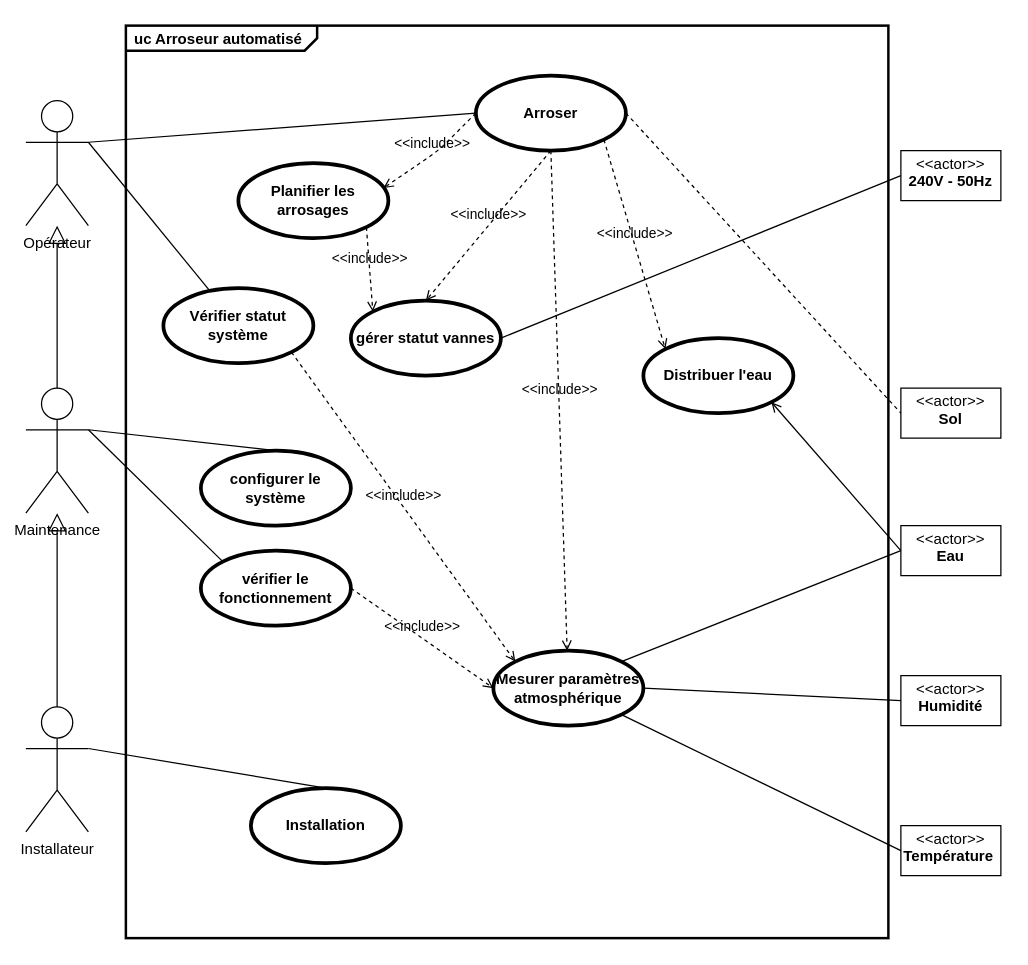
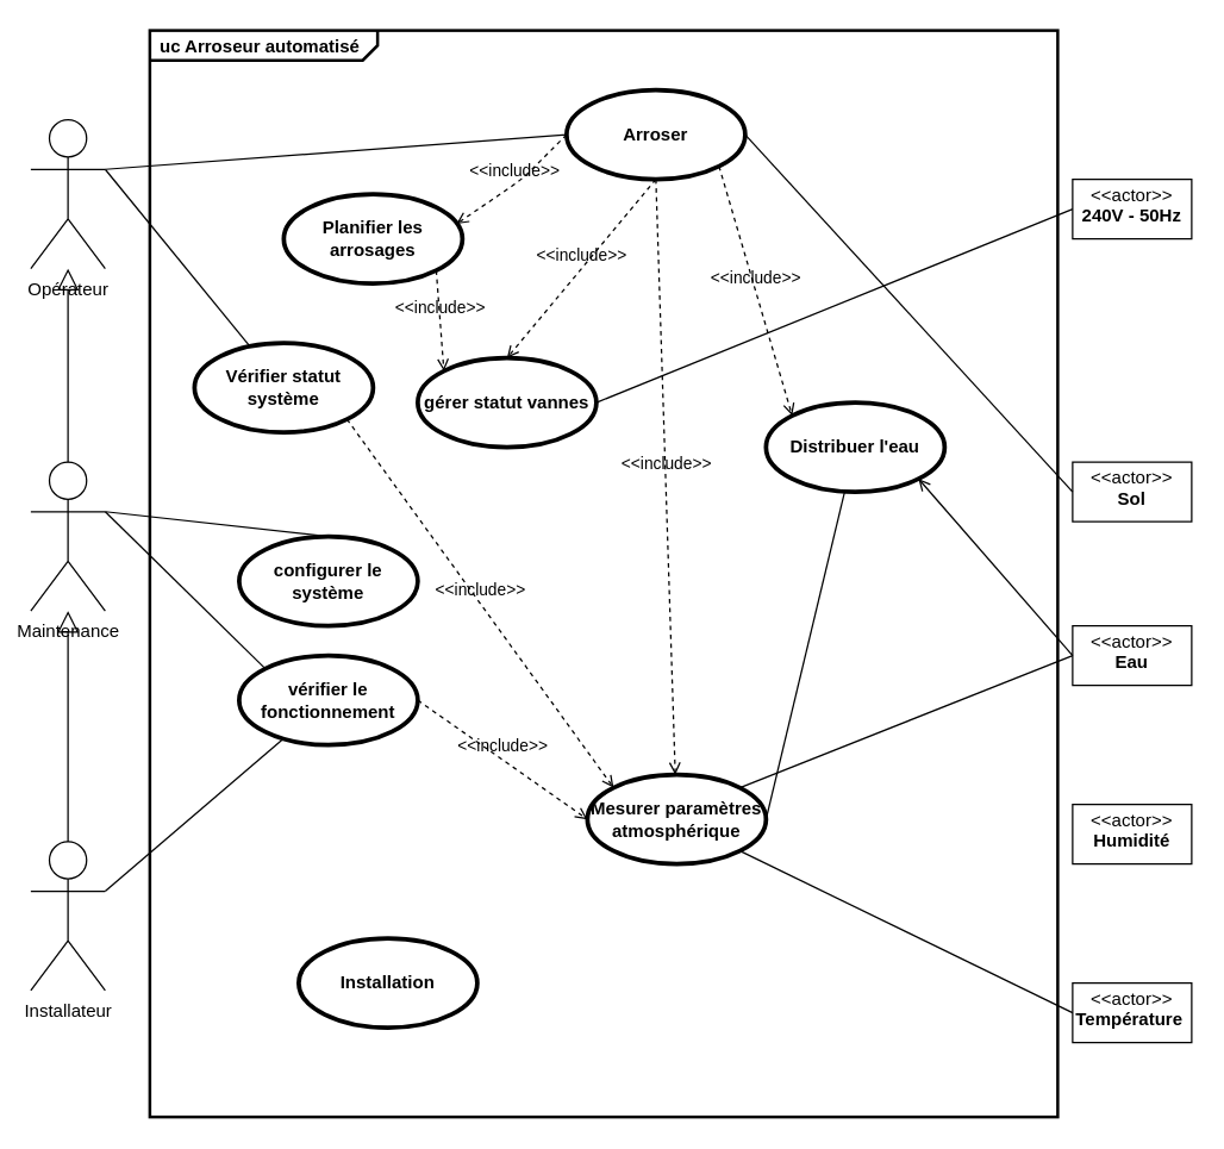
  <mxCell id="0" />
  <mxCell id="1" parent="0" />
  <mxCell id="2" value="&lt;p style=&quot;margin: 0px ; margin-top: 4px ; margin-left: 7px ; text-align: left&quot;&gt;&lt;b&gt;uc Arroseur automatisé&lt;/b&gt;&lt;/p&gt;" style="html=1;shape=mxgraph.sysml.package;overflow=fill;labelX=153;strokeWidth=2;align=center;" parent="1" vertex="1"><mxGeometry x="100" y="20" width="610" height="730" as="geometry" /></mxCell>
  <mxCell id="3" value="Opérateur" style="shape=umlActor;html=1;verticalLabelPosition=bottom;verticalAlign=top;align=center;" parent="1" vertex="1"><mxGeometry x="20" y="80" width="50" height="100" as="geometry" /></mxCell>
  <mxCell id="4" value="&lt;p style=&quot;margin: 0px ; margin-top: 4px ; text-align: center&quot;&gt;&amp;lt;&amp;lt;actor&amp;gt;&amp;gt;&lt;br&gt;&lt;b&gt;240V - 50Hz&lt;/b&gt;&lt;/p&gt;&lt;p style=&quot;margin: 0px ; margin-top: 4px ; text-align: center&quot;&gt;&lt;b&gt;&lt;br&gt;&lt;/b&gt;&lt;/p&gt;" style="shape=rect;html=1;overflow=fill;html=1;whiteSpace=wrap;align=center;" parent="1" vertex="1"><mxGeometry x="720" y="120" width="80" height="40" as="geometry" /></mxCell>
  <mxCell id="5" value="&lt;p style=&quot;margin: 0px ; margin-top: 4px ; text-align: center&quot;&gt;&amp;lt;&amp;lt;actor&amp;gt;&amp;gt;&lt;br&gt;&lt;b&gt;Eau&lt;/b&gt;&lt;/p&gt;" style="shape=rect;html=1;overflow=fill;html=1;whiteSpace=wrap;align=center;" parent="1" vertex="1"><mxGeometry x="720" y="420" width="80" height="40" as="geometry" /></mxCell>
  <mxCell id="6" value="&lt;p style=&quot;margin: 0px ; margin-top: 4px ; text-align: center&quot;&gt;&amp;lt;&amp;lt;actor&amp;gt;&amp;gt;&lt;br&gt;&lt;b&gt;Humidité&lt;/b&gt;&lt;/p&gt;" style="shape=rect;html=1;overflow=fill;html=1;whiteSpace=wrap;align=center;" parent="1" vertex="1"><mxGeometry x="720" y="540" width="80" height="40" as="geometry" /></mxCell>
  <mxCell id="7" value="&lt;p style=&quot;margin: 0px ; margin-top: 4px ; text-align: center&quot;&gt;&amp;lt;&amp;lt;actor&amp;gt;&amp;gt;&lt;br&gt;&lt;b&gt;Température&amp;nbsp;&lt;/b&gt;&lt;/p&gt;" style="shape=rect;html=1;overflow=fill;html=1;whiteSpace=wrap;align=center;" parent="1" vertex="1"><mxGeometry x="720" y="660" width="80" height="40" as="geometry" /></mxCell>
  <mxCell id="8" value="Installateur" style="shape=umlActor;html=1;verticalLabelPosition=bottom;verticalAlign=top;align=center;" parent="1" vertex="1"><mxGeometry x="20" y="565" width="50" height="100" as="geometry" /></mxCell>
  <mxCell id="9" value="Maintenance" style="shape=umlActor;html=1;verticalLabelPosition=bottom;verticalAlign=top;align=center;" parent="1" vertex="1"><mxGeometry x="20" y="310" width="50" height="100" as="geometry" /></mxCell>
  <mxCell id="10" value="" style="edgeStyle=none;html=1;endArrow=block;endFill=0;endSize=12;verticalAlign=bottom;exitX=0.5;exitY=0;exitDx=0;exitDy=0;exitPerimeter=0;" edge="1" parent="1" source="8" target="9"><mxGeometry width="160" relative="1" as="geometry"><mxPoint x="50" y="490" as="sourcePoint" /><mxPoint x="60" y="430" as="targetPoint" /></mxGeometry></mxCell>
  <mxCell id="11" value="" style="edgeStyle=none;html=1;endArrow=block;endFill=0;endSize=12;verticalAlign=bottom;exitX=0.5;exitY=0;exitDx=0;exitDy=0;exitPerimeter=0;" edge="1" parent="1" source="9" target="3"><mxGeometry width="160" relative="1" as="geometry"><mxPoint x="44.5" y="290" as="sourcePoint" /><mxPoint x="44.5" y="210" as="targetPoint" /></mxGeometry></mxCell>
  <mxCell id="12" value="Mesurer paramètres atmosphérique" style="shape=ellipse;html=1;strokeWidth=3;fontStyle=1;whiteSpace=wrap;align=center;perimeter=ellipsePerimeter;" vertex="1" parent="1"><mxGeometry x="394" y="520" width="120" height="60" as="geometry" /></mxCell>
  <mxCell id="13" value="Distribuer l'eau" style="shape=ellipse;html=1;strokeWidth=3;fontStyle=1;whiteSpace=wrap;align=center;perimeter=ellipsePerimeter;" vertex="1" parent="1"><mxGeometry x="514" y="270" width="120" height="60" as="geometry" /></mxCell>
  <mxCell id="14" value="" style="edgeStyle=none;html=1;endArrow=none;verticalAlign=bottom;exitX=0;exitY=0.5;exitDx=0;exitDy=0;entryX=1;entryY=0;entryDx=0;entryDy=0;" edge="1" parent="1" source="5" target="12"><mxGeometry width="160" relative="1" as="geometry"><mxPoint x="380" y="440" as="sourcePoint" /><mxPoint x="514" y="402" as="targetPoint" /></mxGeometry></mxCell>
  <mxCell id="15" value="" style="edgeStyle=none;html=1;endArrow=open;verticalAlign=bottom;exitX=0;exitY=0.5;exitDx=0;exitDy=0;entryX=1;entryY=1;entryDx=0;entryDy=0;" edge="1" parent="1" source="5" target="13"><mxGeometry width="160" relative="1" as="geometry"><mxPoint x="730" y="450" as="sourcePoint" /><mxPoint x="524" y="412" as="targetPoint" /></mxGeometry></mxCell>
- <mxCell id="16" value="" style="edgeStyle=none;html=1;endArrow=none;verticalAlign=bottom;entryX=0;entryY=0.5;entryDx=0;entryDy=0;exitX=1;exitY=0.5;exitDx=0;exitDy=0;" edge="1" parent="1" source="12" target="6"><mxGeometry width="160" relative="1" as="geometry"><mxPoint x="380" y="440" as="sourcePoint" /><mxPoint x="540" y="440" as="targetPoint" /></mxGeometry></mxCell>
+ <mxCell id="16" value="" style="edgeStyle=none;html=1;endArrow=none;verticalAlign=bottom;exitX=1;exitY=0.5;exitDx=0;exitDy=0;" edge="1" parent="1" source="12" target="13"><mxGeometry width="160" relative="1" as="geometry"><mxPoint x="380" y="440" as="sourcePoint" /><mxPoint x="540" y="440" as="targetPoint" /></mxGeometry></mxCell>
  <mxCell id="17" value="Arroser" style="shape=ellipse;html=1;strokeWidth=3;fontStyle=1;whiteSpace=wrap;align=center;perimeter=ellipsePerimeter;" vertex="1" parent="1"><mxGeometry x="380" y="60" width="120" height="60" as="geometry" /></mxCell>
  <mxCell id="18" value="&amp;lt;&amp;lt;include&amp;gt;&amp;gt;" style="edgeStyle=none;html=1;endArrow=open;verticalAlign=bottom;dashed=1;labelBackgroundColor=none;exitX=1;exitY=1;exitDx=0;exitDy=0;entryX=0;entryY=0;entryDx=0;entryDy=0;" edge="1" parent="1" source="17" target="13"><mxGeometry width="160" relative="1" as="geometry"><mxPoint x="380" y="440" as="sourcePoint" /><mxPoint x="540" y="440" as="targetPoint" /></mxGeometry></mxCell>
  <mxCell id="19" value="&amp;lt;&amp;lt;include&amp;gt;&amp;gt;" style="edgeStyle=none;html=1;endArrow=open;verticalAlign=bottom;dashed=1;labelBackgroundColor=none;exitX=0.5;exitY=1;exitDx=0;exitDy=0;" edge="1" parent="1" source="17" target="12"><mxGeometry width="160" relative="1" as="geometry"><mxPoint x="432.426" y="121.213" as="sourcePoint" /><mxPoint x="454" y="360" as="targetPoint" /></mxGeometry></mxCell>
  <mxCell id="20" value="Planifier les arrosages" style="shape=ellipse;html=1;strokeWidth=3;fontStyle=1;whiteSpace=wrap;align=center;perimeter=ellipsePerimeter;" vertex="1" parent="1"><mxGeometry x="190" y="130" width="120" height="60" as="geometry" /></mxCell>
  <mxCell id="21" style="edgeStyle=none;rounded=0;orthogonalLoop=1;jettySize=auto;html=1;exitX=0.5;exitY=0;exitDx=0;exitDy=0;" edge="1" parent="1" source="20" target="20"><mxGeometry relative="1" as="geometry" /></mxCell>
  <mxCell id="22" value="" style="edgeStyle=none;html=1;endArrow=none;verticalAlign=bottom;exitX=1;exitY=0.333;exitDx=0;exitDy=0;exitPerimeter=0;" edge="1" parent="1" source="3"><mxGeometry width="160" relative="1" as="geometry"><mxPoint x="540" y="80" as="sourcePoint" /><mxPoint x="380" y="90" as="targetPoint" /></mxGeometry></mxCell>
  <mxCell id="23" value="Installation" style="shape=ellipse;html=1;strokeWidth=3;fontStyle=1;whiteSpace=wrap;align=center;perimeter=ellipsePerimeter;" vertex="1" parent="1"><mxGeometry x="200" y="630" width="120" height="60" as="geometry" /></mxCell>
  <mxCell id="24" value="configurer le système" style="shape=ellipse;html=1;strokeWidth=3;fontStyle=1;whiteSpace=wrap;align=center;perimeter=ellipsePerimeter;" vertex="1" parent="1"><mxGeometry x="160" y="360" width="120" height="60" as="geometry" /></mxCell>
  <mxCell id="25" value="" style="edgeStyle=none;html=1;endArrow=none;verticalAlign=bottom;exitX=1;exitY=0.333;exitDx=0;exitDy=0;exitPerimeter=0;entryX=0.5;entryY=0;entryDx=0;entryDy=0;" edge="1" parent="1" source="9" target="24"><mxGeometry width="160" relative="1" as="geometry"><mxPoint x="410" y="460" as="sourcePoint" /><mxPoint x="570" y="460" as="targetPoint" /></mxGeometry></mxCell>
- <mxCell id="26" value="" style="edgeStyle=none;html=1;endArrow=none;verticalAlign=bottom;exitX=1;exitY=0.333;exitDx=0;exitDy=0;exitPerimeter=0;entryX=0.5;entryY=0;entryDx=0;entryDy=0;" edge="1" parent="1" source="8" target="23"><mxGeometry width="160" relative="1" as="geometry"><mxPoint x="410" y="460" as="sourcePoint" /><mxPoint x="570" y="460" as="targetPoint" /></mxGeometry></mxCell>
+ <mxCell id="26" value="" style="edgeStyle=none;html=1;endArrow=none;verticalAlign=bottom;exitX=1;exitY=0.333;exitDx=0;exitDy=0;exitPerimeter=0;" edge="1" parent="1" source="8" target="32"><mxGeometry width="160" relative="1" as="geometry"><mxPoint x="410" y="460" as="sourcePoint" /><mxPoint x="570" y="460" as="targetPoint" /></mxGeometry></mxCell>
  <mxCell id="27" value="" style="edgeStyle=none;html=1;endArrow=none;verticalAlign=bottom;entryX=0;entryY=0.5;entryDx=0;entryDy=0;exitX=1;exitY=1;exitDx=0;exitDy=0;" edge="1" parent="1" source="12" target="7"><mxGeometry width="160" relative="1" as="geometry"><mxPoint x="454" y="620" as="sourcePoint" /><mxPoint x="570" y="540" as="targetPoint" /></mxGeometry></mxCell>
  <mxCell id="28" value="gérer statut vannes" style="shape=ellipse;html=1;strokeWidth=3;fontStyle=1;whiteSpace=wrap;align=center;perimeter=ellipsePerimeter;" vertex="1" parent="1"><mxGeometry x="280" y="240" width="120" height="60" as="geometry" /></mxCell>
  <mxCell id="29" value="Vérifier statut système" style="shape=ellipse;html=1;strokeWidth=3;fontStyle=1;whiteSpace=wrap;align=center;perimeter=ellipsePerimeter;" vertex="1" parent="1"><mxGeometry x="130" y="230" width="120" height="60" as="geometry" /></mxCell>
  <mxCell id="30" value="" style="edgeStyle=none;html=1;endArrow=none;verticalAlign=bottom;exitX=1;exitY=0.333;exitDx=0;exitDy=0;exitPerimeter=0;" edge="1" parent="1" source="3" target="29"><mxGeometry width="160" relative="1" as="geometry"><mxPoint x="80" y="123.333" as="sourcePoint" /><mxPoint x="200" y="150" as="targetPoint" /></mxGeometry></mxCell>
  <mxCell id="31" value="&amp;lt;&amp;lt;include&amp;gt;&amp;gt;" style="edgeStyle=none;html=1;endArrow=open;verticalAlign=bottom;dashed=1;labelBackgroundColor=none;exitX=0.5;exitY=1;exitDx=0;exitDy=0;entryX=0.5;entryY=0;entryDx=0;entryDy=0;" edge="1" parent="1" source="17" target="28"><mxGeometry width="160" relative="1" as="geometry"><mxPoint x="390" y="130" as="sourcePoint" /><mxPoint x="464" y="370" as="targetPoint" /></mxGeometry></mxCell>
  <mxCell id="32" value="vérifier le fonctionnement" style="shape=ellipse;html=1;strokeWidth=3;fontStyle=1;whiteSpace=wrap;align=center;perimeter=ellipsePerimeter;" vertex="1" parent="1"><mxGeometry x="160" y="440" width="120" height="60" as="geometry" /></mxCell>
  <mxCell id="33" value="" style="edgeStyle=none;html=1;endArrow=none;verticalAlign=bottom;exitX=1;exitY=0.333;exitDx=0;exitDy=0;exitPerimeter=0;entryX=0;entryY=0;entryDx=0;entryDy=0;" edge="1" parent="1" source="9" target="32"><mxGeometry width="160" relative="1" as="geometry"><mxPoint x="80" y="353.333" as="sourcePoint" /><mxPoint x="230" y="370" as="targetPoint" /></mxGeometry></mxCell>
  <mxCell id="34" value="" style="edgeStyle=none;html=1;endArrow=none;verticalAlign=bottom;exitX=0;exitY=0.5;exitDx=0;exitDy=0;entryX=1;entryY=0.5;entryDx=0;entryDy=0;" edge="1" parent="1" source="4" target="28"><mxGeometry width="160" relative="1" as="geometry"><mxPoint x="730" y="450" as="sourcePoint" /><mxPoint x="524" y="412" as="targetPoint" /></mxGeometry></mxCell>
  <mxCell id="35" value="&amp;lt;&amp;lt;include&amp;gt;&amp;gt;" style="edgeStyle=none;html=1;endArrow=open;verticalAlign=bottom;dashed=1;labelBackgroundColor=none;exitX=1;exitY=1;exitDx=0;exitDy=0;entryX=0;entryY=0;entryDx=0;entryDy=0;" edge="1" parent="1" source="29" target="12"><mxGeometry width="160" relative="1" as="geometry"><mxPoint x="242.426" y="291.213" as="sourcePoint" /><mxPoint x="404" y="400" as="targetPoint" /></mxGeometry></mxCell>
  <mxCell id="36" value="&amp;lt;&amp;lt;include&amp;gt;&amp;gt;" style="edgeStyle=none;html=1;endArrow=open;verticalAlign=bottom;dashed=1;labelBackgroundColor=none;exitX=1;exitY=1;exitDx=0;exitDy=0;entryX=0;entryY=0;entryDx=0;entryDy=0;" edge="1" parent="1" source="20" target="28"><mxGeometry width="160" relative="1" as="geometry"><mxPoint x="390" y="130" as="sourcePoint" /><mxPoint x="350" y="250" as="targetPoint" /></mxGeometry></mxCell>
  <mxCell id="37" value="&amp;lt;&amp;lt;include&amp;gt;&amp;gt;" style="edgeStyle=none;html=1;endArrow=open;verticalAlign=bottom;dashed=1;labelBackgroundColor=none;exitX=0;exitY=0.5;exitDx=0;exitDy=0;entryX=0.967;entryY=0.333;entryDx=0;entryDy=0;entryPerimeter=0;" edge="1" parent="1" source="17" target="20"><mxGeometry width="160" relative="1" as="geometry"><mxPoint x="262.426" y="171.213" as="sourcePoint" /><mxPoint x="307.574" y="258.787" as="targetPoint" /><Array as="points"><mxPoint x="350" y="120" /></Array></mxGeometry></mxCell>
  <mxCell id="38" value="&amp;lt;&amp;lt;include&amp;gt;&amp;gt;" style="edgeStyle=none;html=1;endArrow=open;verticalAlign=bottom;dashed=1;labelBackgroundColor=none;exitX=1;exitY=0.5;exitDx=0;exitDy=0;entryX=0;entryY=0.5;entryDx=0;entryDy=0;" edge="1" parent="1" source="32" target="12"><mxGeometry width="160" relative="1" as="geometry"><mxPoint x="242.426" y="291.213" as="sourcePoint" /><mxPoint x="421.574" y="498.787" as="targetPoint" /></mxGeometry></mxCell>
  <mxCell id="39" value="&lt;p style=&quot;margin: 0px ; margin-top: 4px ; text-align: center&quot;&gt;&amp;lt;&amp;lt;actor&amp;gt;&amp;gt;&lt;br&gt;&lt;b&gt;Sol&lt;/b&gt;&lt;/p&gt;" style="shape=rect;html=1;overflow=fill;html=1;whiteSpace=wrap;align=center;" vertex="1" parent="1"><mxGeometry x="720" y="310" width="80" height="40" as="geometry" /></mxCell>
- <mxCell id="40" value="" style="edgeStyle=none;html=1;endArrow=none;verticalAlign=bottom;exitX=1;exitY=0.5;exitDx=0;exitDy=0;entryX=0;entryY=0.5;entryDx=0;entryDy=0;dashed=1;" edge="1" parent="1" source="17" target="39"><mxGeometry width="160" relative="1" as="geometry"><mxPoint x="514" y="83.333" as="sourcePoint" /><mxPoint x="824" y="60" as="targetPoint" /></mxGeometry></mxCell>
+ <mxCell id="40" value="" style="edgeStyle=none;html=1;endArrow=none;verticalAlign=bottom;exitX=1;exitY=0.5;exitDx=0;exitDy=0;entryX=0;entryY=0.5;entryDx=0;entryDy=0;" edge="1" parent="1" source="17" target="39"><mxGeometry width="160" relative="1" as="geometry"><mxPoint x="514" y="83.333" as="sourcePoint" /><mxPoint x="824" y="60" as="targetPoint" /></mxGeometry></mxCell>
